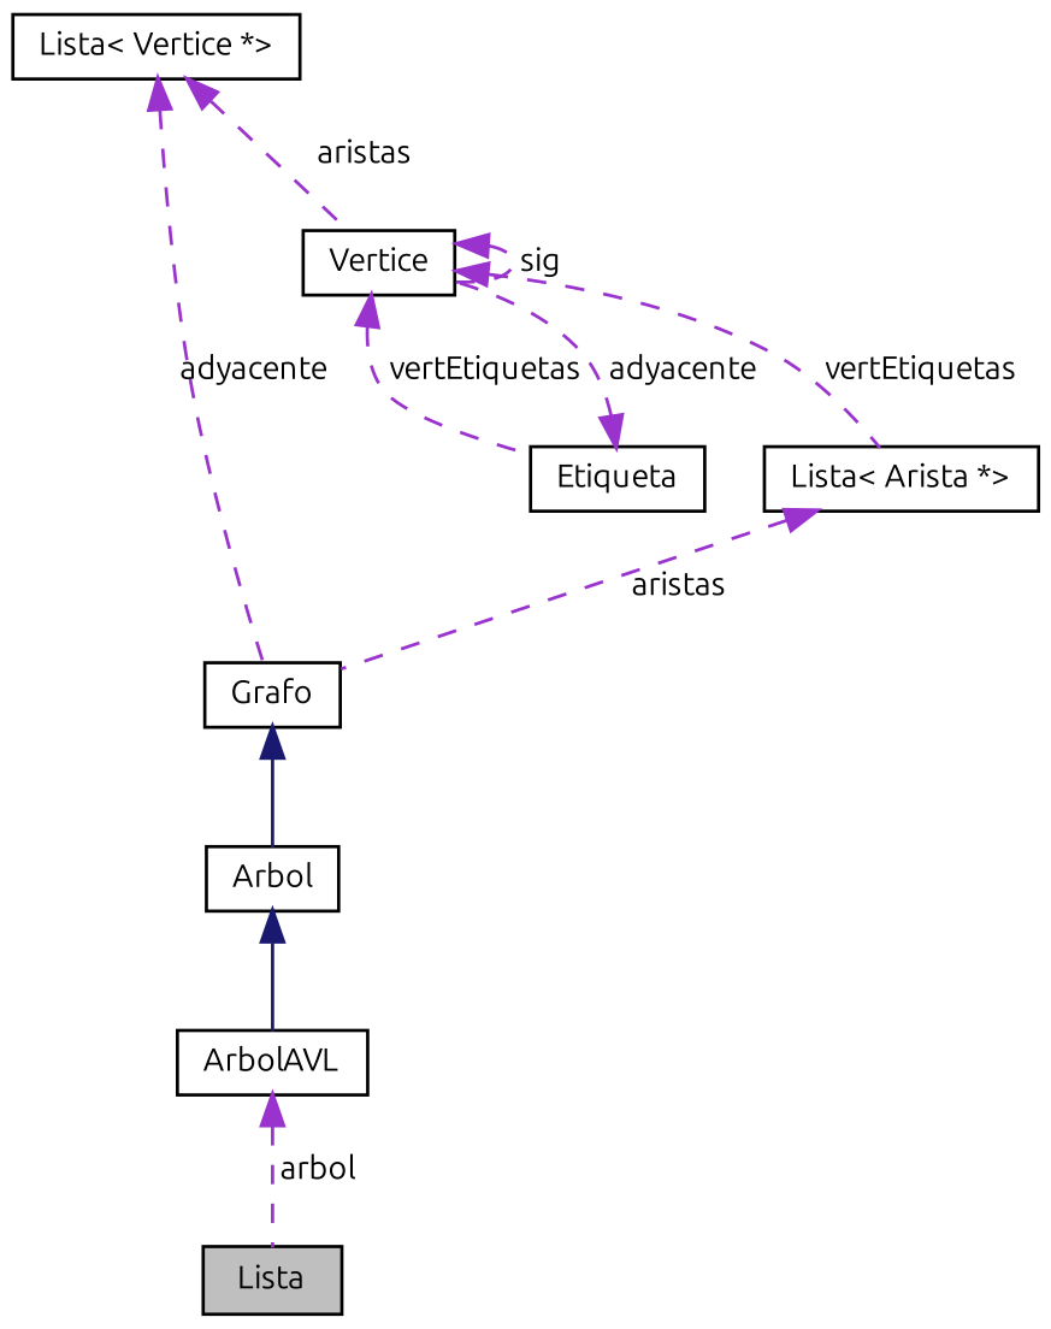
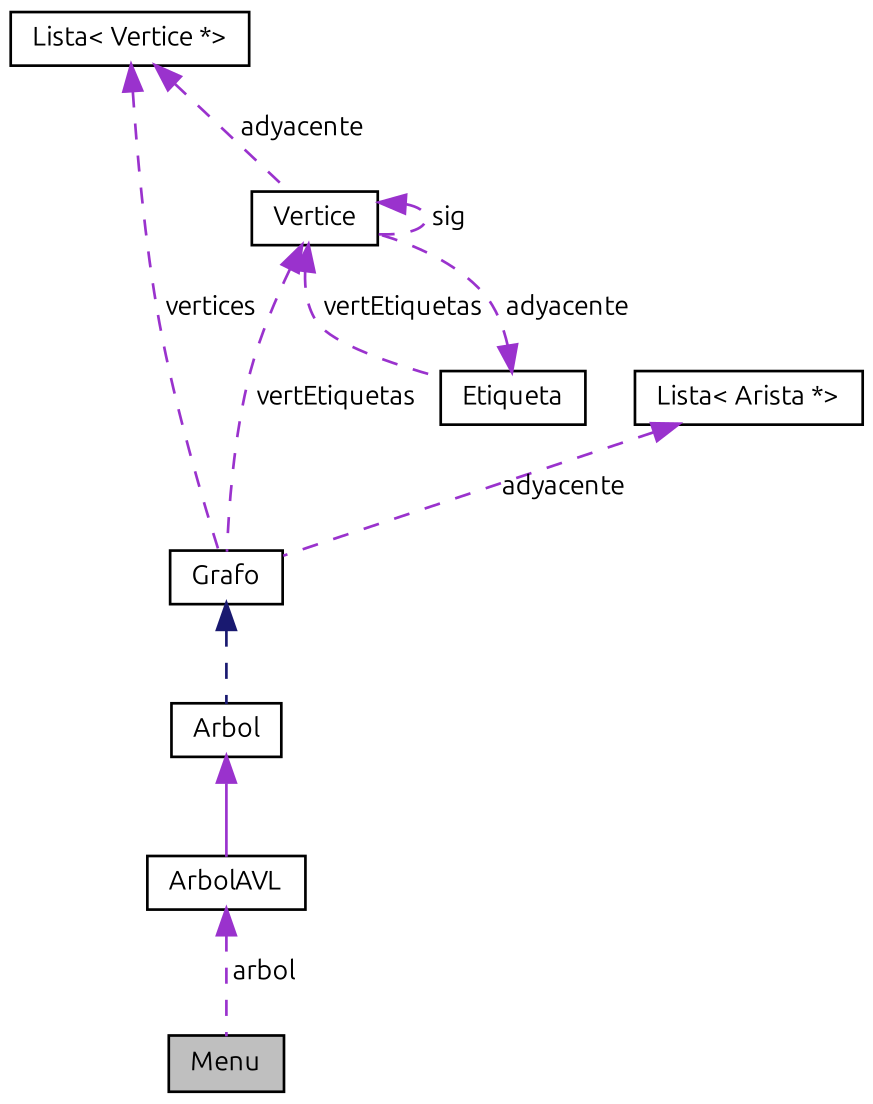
  digraph {
    fontname=Ubuntu
    node [color=black fillcolor=white fontname=Ubuntu fontsize=10 shape=record style=filled]
    edge [color=darkorchid3 dir=back fontname=Ubuntu fontsize=10 labelfontname=Helvetica labelfontsize=10 style=dashed]
-   n1 [fillcolor=grey75 fontcolor=black height=0.2 label=Lista width=0.4]
+   n1 [fillcolor=grey75 fontcolor=black height=0.2 label=Menu width=0.4]
    n2 [height=0.2 label=ArbolAVL width=0.4]
    n3 [height=0.2 label=Arbol width=0.4]
    n4 [height=0.2 label=Grafo width=0.4]
    n5 [height=0.2 label="Lista\< Vertice *\>" width=0.4]
    n6 [height=0.2 label=Vertice width=0.4]
    n7 [height=0.2 label=Etiqueta width=0.4]
    n8 [height=0.2 label="Lista\< Arista *\>" width=0.4]
    n2 -> n1 [label=" arbol"]
-   n3 -> n2 [color=midnightblue style=solid]
-   n4 -> n3 [color=midnightblue style=solid]
-   n5 -> n4 [label=" adyacente"]
-   n5 -> n6 [label=" aristas"]
-   n6 -> n8 [label=" vertEtiquetas"]
+   n3 -> n2 [style=solid]
+   n4 -> n3 [color=midnightblue]
+   n5 -> n4 [label=" vertices"]
+   n5 -> n6 [label=" adyacente"]
+   n6 -> n4 [label=" vertEtiquetas"]
    n6 -> n6 [label=" sig"]
    n6 -> n7 [label=" vertEtiquetas"]
    n7 -> n6 [label=" adyacente"]
-   n8 -> n4 [label=" aristas"]
+   n8 -> n4 [label=" adyacente"]
  }
